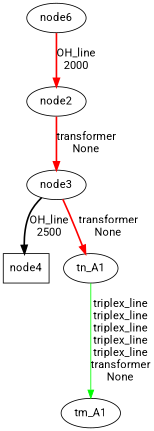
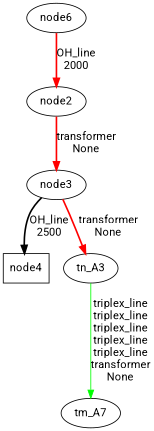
  digraph {
    fontname=Roboto
    node [fontname=Roboto shape=oval]
    edge [color=red fontname=Roboto style=bold]
    n1 [label=node6]
    node2
    node3
    node4 [shape=box]
-   tn_A1
-   tm_A1
+   tn_A1 [label=tn_A3]
+   tm_A1 [label=tm_A7]
    n1 -> node2 [label="OH_line\n2000"]
    node2 -> node3 [label="transformer\nNone"]
    node3 -> node4 [color=black label="OH_line\n2500"]
    node3 -> tn_A1 [label="transformer\nNone"]
    tn_A1 -> tm_A1 [color=green label="triplex_line\ntriplex_line\ntriplex_line\ntriplex_line\ntriplex_line\ntransformer\nNone" style=solid]
  }
